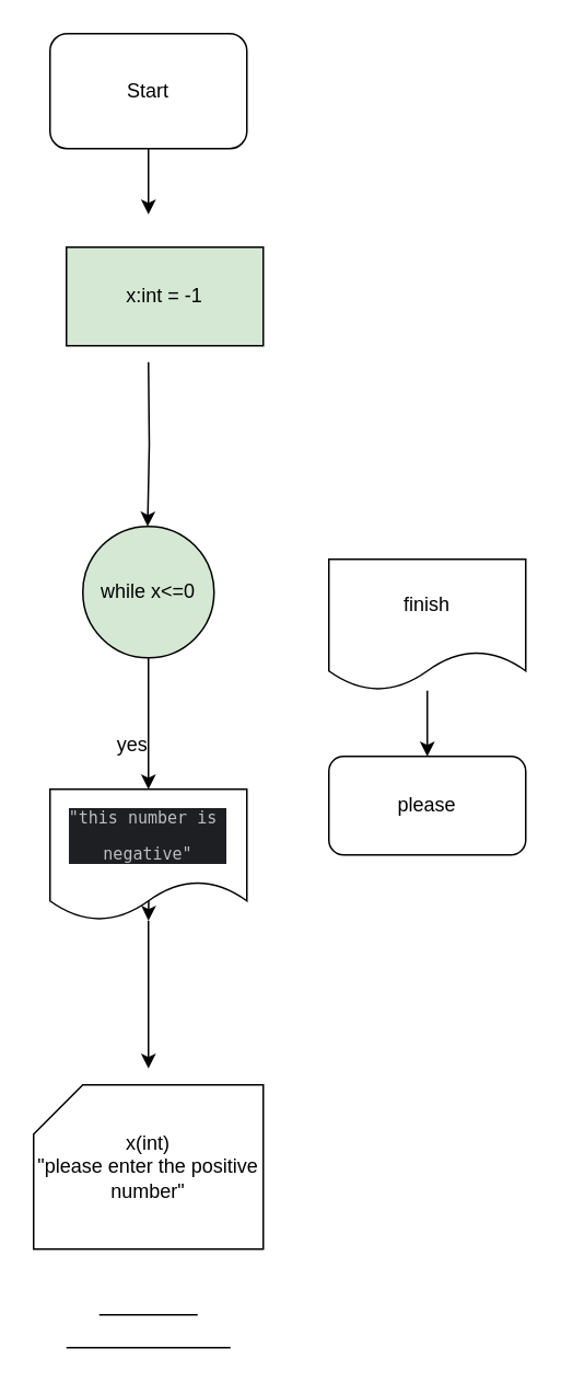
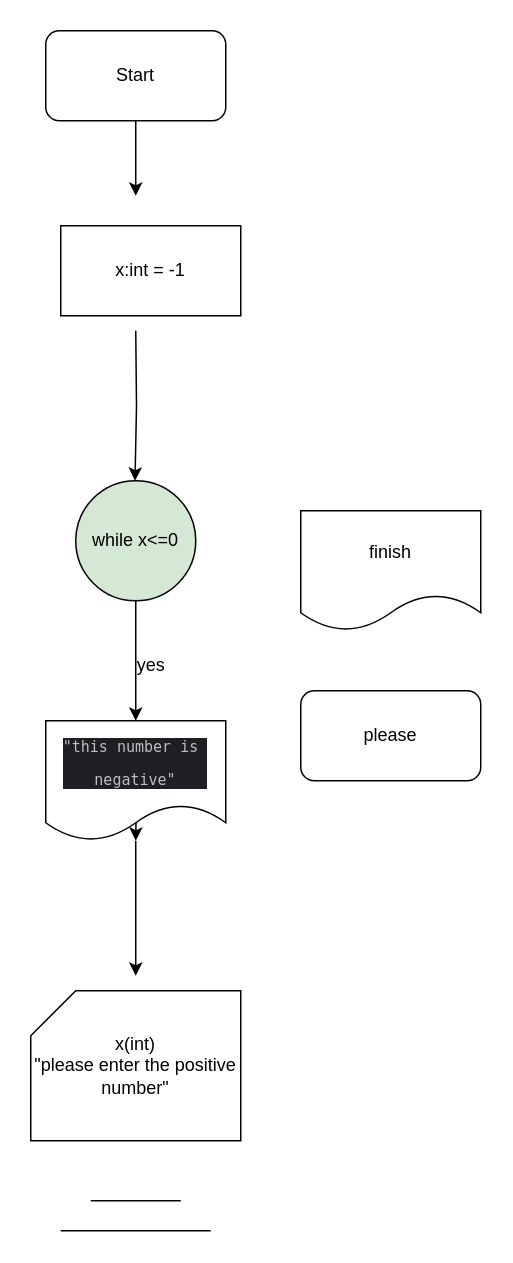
  <mxCell id="0" />
  <mxCell id="1" parent="0" />
  <mxCell id="2" value="" style="edgeStyle=orthogonalEdgeStyle;rounded=0;orthogonalLoop=1;jettySize=auto;html=1;" parent="1" source="3" edge="1"><mxGeometry relative="1" as="geometry"><mxPoint x="90" y="130" as="targetPoint" /></mxGeometry></mxCell>
- <mxCell id="3" value="Start" style="rounded=1;whiteSpace=wrap;html=1;" parent="1" vertex="1"><mxGeometry x="30" y="20" width="120" height="70" as="geometry" /></mxCell>
+ <mxCell id="3" value="Start" style="rounded=1;whiteSpace=wrap;html=1;" parent="1" vertex="1"><mxGeometry x="30" y="20" width="120" height="60" as="geometry" /></mxCell>
  <mxCell id="4" value="" style="edgeStyle=orthogonalEdgeStyle;rounded=0;orthogonalLoop=1;jettySize=auto;html=1;" parent="1" edge="1"><mxGeometry relative="1" as="geometry"><mxPoint x="90" y="220" as="sourcePoint" /><mxPoint x="89.5" y="320" as="targetPoint" /></mxGeometry></mxCell>
  <mxCell id="5" value="" style="edgeStyle=orthogonalEdgeStyle;rounded=0;orthogonalLoop=1;jettySize=auto;html=1;" parent="1" target="9" edge="1"><mxGeometry relative="1" as="geometry"><mxPoint x="90" y="500" as="sourcePoint" /></mxGeometry></mxCell>
  <mxCell id="6" value="" style="edgeStyle=orthogonalEdgeStyle;rounded=0;orthogonalLoop=1;jettySize=auto;html=1;" parent="1" source="7" target="9" edge="1"><mxGeometry relative="1" as="geometry" /></mxCell>
  <mxCell id="7" value="while x&amp;lt;=0" style="ellipse;whiteSpace=wrap;html=1;aspect=fixed;fillColor=#d5e8d4;" parent="1" vertex="1"><mxGeometry x="50" y="320" width="80" height="80" as="geometry" /></mxCell>
  <mxCell id="8" value="" style="edgeStyle=orthogonalEdgeStyle;rounded=0;orthogonalLoop=1;jettySize=auto;html=1;" parent="1" source="9" edge="1"><mxGeometry relative="1" as="geometry"><mxPoint x="90" y="650" as="targetPoint" /></mxGeometry></mxCell>
  <mxCell id="9" value="&lt;div style=&quot;background-color:#1e1f22;color:#bcbec4&quot;&gt;&lt;pre style=&quot;font-family: &amp;quot;JetBrains Mono&amp;quot;, monospace; font-size: 10px;&quot;&gt;&quot;this number is &lt;/pre&gt;&lt;pre style=&quot;font-family: &amp;quot;JetBrains Mono&amp;quot;, monospace; font-size: 10px;&quot;&gt;negative&quot;&lt;/pre&gt;&lt;/div&gt;" style="shape=document;whiteSpace=wrap;html=1;boundedLbl=1;align=center;" parent="1" vertex="1"><mxGeometry x="30" y="480" width="120" height="80" as="geometry" /></mxCell>
  <mxCell id="10" style="edgeStyle=orthogonalEdgeStyle;rounded=0;orthogonalLoop=1;jettySize=auto;html=1;" parent="1" edge="1"><mxGeometry relative="1" as="geometry"><mxPoint x="90" y="760" as="targetPoint" /><mxPoint x="90" y="710" as="sourcePoint" /></mxGeometry></mxCell>
  <mxCell id="11" value="" style="endArrow=none;html=1;rounded=0;" parent="1" edge="1"><mxGeometry width="50" height="50" relative="1" as="geometry"><mxPoint x="60" y="800" as="sourcePoint" /><mxPoint x="120" y="800" as="targetPoint" /></mxGeometry></mxCell>
  <mxCell id="12" value="" style="endArrow=none;html=1;rounded=0;" parent="1" edge="1"><mxGeometry width="50" height="50" relative="1" as="geometry"><mxPoint x="40" y="820" as="sourcePoint" /><mxPoint x="140" y="820" as="targetPoint" /></mxGeometry></mxCell>
- <mxCell id="13" value="" style="edgeStyle=orthogonalEdgeStyle;rounded=0;orthogonalLoop=1;jettySize=auto;html=1;" parent="1" source="14" target="15" edge="1"><mxGeometry relative="1" as="geometry" /></mxCell>
  <mxCell id="14" value="finish" style="shape=document;whiteSpace=wrap;html=1;boundedLbl=1;" parent="1" vertex="1"><mxGeometry x="200" y="340" width="120" height="80" as="geometry" /></mxCell>
  <mxCell id="15" value="please" style="rounded=1;whiteSpace=wrap;html=1;" parent="1" vertex="1"><mxGeometry x="200" y="460" width="120" height="60" as="geometry" /></mxCell>
  <mxCell id="16" value="x(int)&lt;br&gt;&quot;please enter the positive number&lt;span style=&quot;background-color: initial;&quot;&gt;&quot;&lt;/span&gt;" style="shape=card;whiteSpace=wrap;html=1;" parent="1" vertex="1"><mxGeometry x="20" y="660" width="140" height="100" as="geometry" /></mxCell>
- <mxCell id="17" value="yes" style="text;html=1;align=center;verticalAlign=middle;resizable=0;points=[];autosize=1;strokeColor=none;fillColor=none;" parent="1" vertex="1"><mxGeometry x="60" y="438" width="40" height="30" as="geometry" /></mxCell>
- <mxCell id="18" value="x:int = -1" style="rounded=0;whiteSpace=wrap;html=1;fillColor=#d5e8d4;" vertex="1" parent="1"><mxGeometry x="40" y="150" width="120" height="60" as="geometry" /></mxCell>
+ <mxCell id="17" value="yes" style="text;html=1;align=center;verticalAlign=middle;resizable=0;points=[];autosize=1;strokeColor=none;fillColor=none;" parent="1" vertex="1"><mxGeometry x="80" y="428" width="40" height="30" as="geometry" /></mxCell>
+ <mxCell id="18" value="x:int = -1" style="rounded=0;whiteSpace=wrap;html=1;" vertex="1" parent="1"><mxGeometry x="40" y="150" width="120" height="60" as="geometry" /></mxCell>
